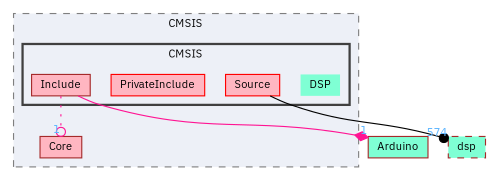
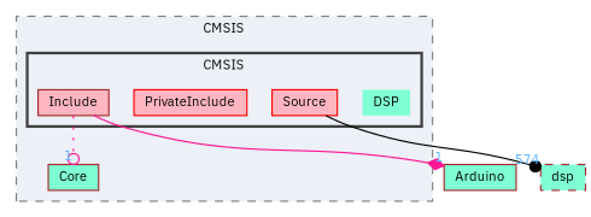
  digraph {
    compound=true
    fontname="IBM Plex Sans"
    node [color=brown fillcolor=aquamarine fontname="IBM Plex Sans" fontsize=10 shape=box style=filled]
    edge [color=deeppink fontcolor=steelblue1 fontname="IBM Plex Sans" fontsize=10 headlabel=1 labeldistance=1.5 labelfontname=Helvetica labelfontsize=10 style=solid]
    n1 [color=red height=0.2 label=DSP shape=plaintext width=0.4]
    n2 [fillcolor=lightpink height=0.2 label=Include width=0.4]
    n3 [color=red fillcolor=lightpink height=0.2 label=PrivateInclude width=0.4]
    n4 [color=red fillcolor=lightpink height=0.2 label=Source width=0.4]
-   n5 [fillcolor=lightpink height=0.2 label=Core width=0.4]
+   n5 [height=0.2 label=Core width=0.4]
    n6 [height=0.2 label=Arduino width=0.4]
    n7 [height=0.2 label=dsp style="filled,dashed" width=0.4]
    subgraph cluster_1 {
      bgcolor="#edf0f7"
      fontsize=10
      label=CMSIS
      pencolor=grey50
      style="filled,dashed"
      n5
      subgraph cluster_2 {
        bgcolor="#edf0f7"
        fontsize=10
        label=CMSIS
        pencolor=grey25
        style="filled,bold"
        n1
        n2
        n3
        n4
      }
    }
    n2 -> n5 [arrowhead=odot style=dotted]
    n2 -> n6 [arrowhead=diamond]
    n4 -> n7 [arrowhead=dot color=black headlabel=574]
  }
